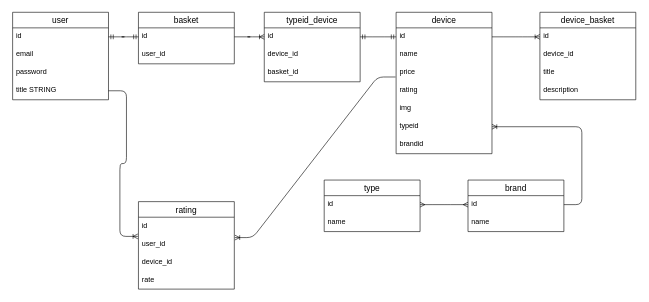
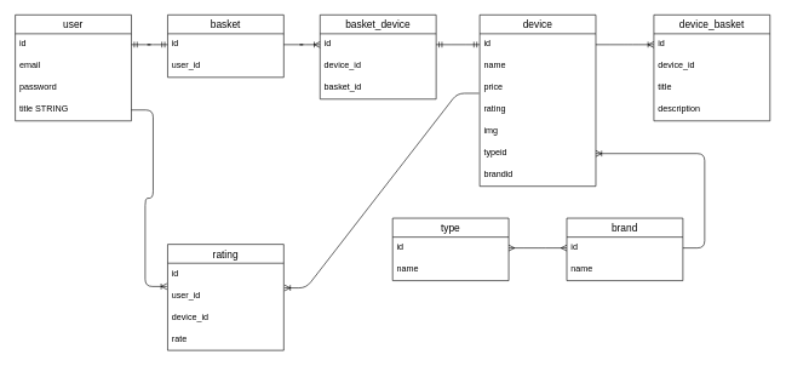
  <mxCell id="0" />
  <mxCell id="1" parent="0" />
  <mxCell id="2" value="user" style="swimlane;fontStyle=0;childLayout=stackLayout;horizontal=1;startSize=26;horizontalStack=0;resizeParent=1;resizeParentMax=0;resizeLast=0;collapsible=1;marginBottom=0;align=center;fontSize=14;" vertex="1" parent="1"><mxGeometry x="20" y="20" width="160" height="146" as="geometry" /></mxCell>
  <mxCell id="3" value="id" style="text;strokeColor=none;fillColor=none;spacingLeft=4;spacingRight=4;overflow=hidden;rotatable=0;points=[[0,0.5],[1,0.5]];portConstraint=eastwest;fontSize=12;" vertex="1" parent="2"><mxGeometry y="26" width="160" height="30" as="geometry" /></mxCell>
  <mxCell id="4" value="email" style="text;strokeColor=none;fillColor=none;spacingLeft=4;spacingRight=4;overflow=hidden;rotatable=0;points=[[0,0.5],[1,0.5]];portConstraint=eastwest;fontSize=12;" vertex="1" parent="2"><mxGeometry y="56" width="160" height="30" as="geometry" /></mxCell>
  <mxCell id="5" value="password" style="text;strokeColor=none;fillColor=none;spacingLeft=4;spacingRight=4;overflow=hidden;rotatable=0;points=[[0,0.5],[1,0.5]];portConstraint=eastwest;fontSize=12;" vertex="1" parent="2"><mxGeometry y="86" width="160" height="30" as="geometry" /></mxCell>
  <mxCell id="6" value="title STRING" style="text;strokeColor=none;fillColor=none;spacingLeft=4;spacingRight=4;overflow=hidden;rotatable=0;points=[[0,0.5],[1,0.5]];portConstraint=eastwest;fontSize=12;" vertex="1" parent="2"><mxGeometry y="116" width="160" height="30" as="geometry" /></mxCell>
  <mxCell id="7" value="basket" style="swimlane;fontStyle=0;childLayout=stackLayout;horizontal=1;startSize=26;horizontalStack=0;resizeParent=1;resizeParentMax=0;resizeLast=0;collapsible=1;marginBottom=0;align=center;fontSize=14;" vertex="1" parent="1"><mxGeometry x="230" y="20" width="160" height="86" as="geometry" /></mxCell>
  <mxCell id="8" value="id" style="text;strokeColor=none;fillColor=none;spacingLeft=4;spacingRight=4;overflow=hidden;rotatable=0;points=[[0,0.5],[1,0.5]];portConstraint=eastwest;fontSize=12;" vertex="1" parent="7"><mxGeometry y="26" width="160" height="30" as="geometry" /></mxCell>
  <mxCell id="9" value="user_id" style="text;strokeColor=none;fillColor=none;spacingLeft=4;spacingRight=4;overflow=hidden;rotatable=0;points=[[0,0.5],[1,0.5]];portConstraint=eastwest;fontSize=12;" vertex="1" parent="7"><mxGeometry y="56" width="160" height="30" as="geometry" /></mxCell>
  <mxCell id="10" value="" style="edgeStyle=entityRelationEdgeStyle;fontSize=12;html=1;endArrow=ERmandOne;startArrow=ERmandOne;exitX=1;exitY=0.5;exitDx=0;exitDy=0;" edge="1" parent="1" source="3" target="8"><mxGeometry width="100" height="100" relative="1" as="geometry"><mxPoint x="225" y="190" as="sourcePoint" /><mxPoint x="325" y="90" as="targetPoint" /></mxGeometry></mxCell>
  <mxCell id="11" value="device" style="swimlane;fontStyle=0;childLayout=stackLayout;horizontal=1;startSize=26;horizontalStack=0;resizeParent=1;resizeParentMax=0;resizeLast=0;collapsible=1;marginBottom=0;align=center;fontSize=14;" vertex="1" parent="1"><mxGeometry x="660" y="20" width="160" height="236" as="geometry" /></mxCell>
  <mxCell id="12" value="id" style="text;strokeColor=none;fillColor=none;spacingLeft=4;spacingRight=4;overflow=hidden;rotatable=0;points=[[0,0.5],[1,0.5]];portConstraint=eastwest;fontSize=12;" vertex="1" parent="11"><mxGeometry y="26" width="160" height="30" as="geometry" /></mxCell>
  <mxCell id="13" value="name" style="text;strokeColor=none;fillColor=none;spacingLeft=4;spacingRight=4;overflow=hidden;rotatable=0;points=[[0,0.5],[1,0.5]];portConstraint=eastwest;fontSize=12;" vertex="1" parent="11"><mxGeometry y="56" width="160" height="30" as="geometry" /></mxCell>
  <mxCell id="14" value="price" style="text;strokeColor=none;fillColor=none;spacingLeft=4;spacingRight=4;overflow=hidden;rotatable=0;points=[[0,0.5],[1,0.5]];portConstraint=eastwest;fontSize=12;" vertex="1" parent="11"><mxGeometry y="86" width="160" height="30" as="geometry" /></mxCell>
  <mxCell id="15" value="rating" style="text;strokeColor=none;fillColor=none;spacingLeft=4;spacingRight=4;overflow=hidden;rotatable=0;points=[[0,0.5],[1,0.5]];portConstraint=eastwest;fontSize=12;" vertex="1" parent="11"><mxGeometry y="116" width="160" height="30" as="geometry" /></mxCell>
  <mxCell id="16" value="img" style="text;strokeColor=none;fillColor=none;spacingLeft=4;spacingRight=4;overflow=hidden;rotatable=0;points=[[0,0.5],[1,0.5]];portConstraint=eastwest;fontSize=12;" vertex="1" parent="11"><mxGeometry y="146" width="160" height="30" as="geometry" /></mxCell>
  <mxCell id="17" value="typeid" style="text;strokeColor=none;fillColor=none;spacingLeft=4;spacingRight=4;overflow=hidden;rotatable=0;points=[[0,0.5],[1,0.5]];portConstraint=eastwest;fontSize=12;" vertex="1" parent="11"><mxGeometry y="176" width="160" height="30" as="geometry" /></mxCell>
  <mxCell id="18" value="brandid" style="text;strokeColor=none;fillColor=none;spacingLeft=4;spacingRight=4;overflow=hidden;rotatable=0;points=[[0,0.5],[1,0.5]];portConstraint=eastwest;fontSize=12;" vertex="1" parent="11"><mxGeometry y="206" width="160" height="30" as="geometry" /></mxCell>
  <mxCell id="19" value="type" style="swimlane;fontStyle=0;childLayout=stackLayout;horizontal=1;startSize=26;horizontalStack=0;resizeParent=1;resizeParentMax=0;resizeLast=0;collapsible=1;marginBottom=0;align=center;fontSize=14;" vertex="1" parent="1"><mxGeometry x="540" y="300" width="160" height="86" as="geometry" /></mxCell>
  <mxCell id="20" value="id" style="text;strokeColor=none;fillColor=none;spacingLeft=4;spacingRight=4;overflow=hidden;rotatable=0;points=[[0,0.5],[1,0.5]];portConstraint=eastwest;fontSize=12;" vertex="1" parent="19"><mxGeometry y="26" width="160" height="30" as="geometry" /></mxCell>
  <mxCell id="21" value="name" style="text;strokeColor=none;fillColor=none;spacingLeft=4;spacingRight=4;overflow=hidden;rotatable=0;points=[[0,0.5],[1,0.5]];portConstraint=eastwest;fontSize=12;" vertex="1" parent="19"><mxGeometry y="56" width="160" height="30" as="geometry" /></mxCell>
  <mxCell id="22" value="brand" style="swimlane;fontStyle=0;childLayout=stackLayout;horizontal=1;startSize=26;horizontalStack=0;resizeParent=1;resizeParentMax=0;resizeLast=0;collapsible=1;marginBottom=0;align=center;fontSize=14;" vertex="1" parent="1"><mxGeometry x="780" y="300" width="160" height="86" as="geometry" /></mxCell>
  <mxCell id="23" value="id" style="text;strokeColor=none;fillColor=none;spacingLeft=4;spacingRight=4;overflow=hidden;rotatable=0;points=[[0,0.5],[1,0.5]];portConstraint=eastwest;fontSize=12;" vertex="1" parent="22"><mxGeometry y="26" width="160" height="30" as="geometry" /></mxCell>
  <mxCell id="24" value="name" style="text;strokeColor=none;fillColor=none;spacingLeft=4;spacingRight=4;overflow=hidden;rotatable=0;points=[[0,0.5],[1,0.5]];portConstraint=eastwest;fontSize=12;" vertex="1" parent="22"><mxGeometry y="56" width="160" height="30" as="geometry" /></mxCell>
  <mxCell id="25" value="" style="edgeStyle=entityRelationEdgeStyle;fontSize=12;html=1;endArrow=ERoneToMany;" edge="1" parent="1" source="23" target="17"><mxGeometry width="100" height="100" relative="1" as="geometry"><mxPoint x="240" y="733" as="sourcePoint" /><mxPoint x="940" y="210" as="targetPoint" /></mxGeometry></mxCell>
  <mxCell id="26" value="" style="edgeStyle=entityRelationEdgeStyle;fontSize=12;html=1;endArrow=ERmany;startArrow=ERmany;entryX=0;entryY=0.5;entryDx=0;entryDy=0;" edge="1" parent="1" source="20" target="23"><mxGeometry width="100" height="100" relative="1" as="geometry"><mxPoint x="400" y="780" as="sourcePoint" /><mxPoint x="780" y="371" as="targetPoint" /></mxGeometry></mxCell>
  <mxCell id="27" value="device_basket" style="swimlane;fontStyle=0;childLayout=stackLayout;horizontal=1;startSize=26;horizontalStack=0;resizeParent=1;resizeParentMax=0;resizeLast=0;collapsible=1;marginBottom=0;align=center;fontSize=14;" vertex="1" parent="1"><mxGeometry x="900" y="20" width="160" height="146" as="geometry" /></mxCell>
  <mxCell id="28" value="id" style="text;strokeColor=none;fillColor=none;spacingLeft=4;spacingRight=4;overflow=hidden;rotatable=0;points=[[0,0.5],[1,0.5]];portConstraint=eastwest;fontSize=12;" vertex="1" parent="27"><mxGeometry y="26" width="160" height="30" as="geometry" /></mxCell>
  <mxCell id="29" value="device_id" style="text;strokeColor=none;fillColor=none;spacingLeft=4;spacingRight=4;overflow=hidden;rotatable=0;points=[[0,0.5],[1,0.5]];portConstraint=eastwest;fontSize=12;" vertex="1" parent="27"><mxGeometry y="56" width="160" height="30" as="geometry" /></mxCell>
  <mxCell id="30" value="title" style="text;strokeColor=none;fillColor=none;spacingLeft=4;spacingRight=4;overflow=hidden;rotatable=0;points=[[0,0.5],[1,0.5]];portConstraint=eastwest;fontSize=12;" vertex="1" parent="27"><mxGeometry y="86" width="160" height="30" as="geometry" /></mxCell>
  <mxCell id="31" value="description" style="text;strokeColor=none;fillColor=none;spacingLeft=4;spacingRight=4;overflow=hidden;rotatable=0;points=[[0,0.5],[1,0.5]];portConstraint=eastwest;fontSize=12;" vertex="1" parent="27"><mxGeometry y="116" width="160" height="30" as="geometry" /></mxCell>
  <mxCell id="32" value="" style="edgeStyle=entityRelationEdgeStyle;fontSize=12;html=1;endArrow=ERoneToMany;exitX=1;exitY=0.5;exitDx=0;exitDy=0;entryX=0;entryY=0.5;entryDx=0;entryDy=0;" edge="1" parent="1" source="12" target="28"><mxGeometry width="100" height="100" relative="1" as="geometry"><mxPoint x="550" y="370" as="sourcePoint" /><mxPoint x="650" y="270" as="targetPoint" /></mxGeometry></mxCell>
- <mxCell id="33" value="typeid_device" style="swimlane;fontStyle=0;childLayout=stackLayout;horizontal=1;startSize=26;horizontalStack=0;resizeParent=1;resizeParentMax=0;resizeLast=0;collapsible=1;marginBottom=0;align=center;fontSize=14;" vertex="1" parent="1"><mxGeometry x="440" y="20" width="160" height="116" as="geometry" /></mxCell>
+ <mxCell id="33" value="basket_device" style="swimlane;fontStyle=0;childLayout=stackLayout;horizontal=1;startSize=26;horizontalStack=0;resizeParent=1;resizeParentMax=0;resizeLast=0;collapsible=1;marginBottom=0;align=center;fontSize=14;" vertex="1" parent="1"><mxGeometry x="440" y="20" width="160" height="116" as="geometry" /></mxCell>
  <mxCell id="34" value="id" style="text;strokeColor=none;fillColor=none;spacingLeft=4;spacingRight=4;overflow=hidden;rotatable=0;points=[[0,0.5],[1,0.5]];portConstraint=eastwest;fontSize=12;" vertex="1" parent="33"><mxGeometry y="26" width="160" height="30" as="geometry" /></mxCell>
  <mxCell id="35" value="device_id" style="text;strokeColor=none;fillColor=none;spacingLeft=4;spacingRight=4;overflow=hidden;rotatable=0;points=[[0,0.5],[1,0.5]];portConstraint=eastwest;fontSize=12;" vertex="1" parent="33"><mxGeometry y="56" width="160" height="30" as="geometry" /></mxCell>
  <mxCell id="36" value="basket_id" style="text;strokeColor=none;fillColor=none;spacingLeft=4;spacingRight=4;overflow=hidden;rotatable=0;points=[[0,0.5],[1,0.5]];portConstraint=eastwest;fontSize=12;" vertex="1" parent="33"><mxGeometry y="86" width="160" height="30" as="geometry" /></mxCell>
  <mxCell id="37" value="" style="edgeStyle=entityRelationEdgeStyle;fontSize=12;html=1;endArrow=ERoneToMany;entryX=0;entryY=0.5;entryDx=0;entryDy=0;" edge="1" parent="1" source="8" target="34"><mxGeometry width="100" height="100" relative="1" as="geometry"><mxPoint x="480" y="120" as="sourcePoint" /><mxPoint x="580" y="20" as="targetPoint" /></mxGeometry></mxCell>
  <mxCell id="38" value="" style="edgeStyle=entityRelationEdgeStyle;fontSize=12;html=1;endArrow=ERmandOne;startArrow=ERmandOne;exitX=0;exitY=0.5;exitDx=0;exitDy=0;" edge="1" parent="1" source="12" target="34"><mxGeometry width="100" height="100" relative="1" as="geometry"><mxPoint x="650" y="70" as="sourcePoint" /><mxPoint x="600" y="190" as="targetPoint" /></mxGeometry></mxCell>
  <mxCell id="39" value="rating" style="swimlane;fontStyle=0;childLayout=stackLayout;horizontal=1;startSize=26;horizontalStack=0;resizeParent=1;resizeParentMax=0;resizeLast=0;collapsible=1;marginBottom=0;align=center;fontSize=14;" vertex="1" parent="1"><mxGeometry x="230" y="336" width="160" height="146" as="geometry" /></mxCell>
  <mxCell id="40" value="id" style="text;strokeColor=none;fillColor=none;spacingLeft=4;spacingRight=4;overflow=hidden;rotatable=0;points=[[0,0.5],[1,0.5]];portConstraint=eastwest;fontSize=12;" vertex="1" parent="39"><mxGeometry y="26" width="160" height="30" as="geometry" /></mxCell>
  <mxCell id="41" value="user_id" style="text;strokeColor=none;fillColor=none;spacingLeft=4;spacingRight=4;overflow=hidden;rotatable=0;points=[[0,0.5],[1,0.5]];portConstraint=eastwest;fontSize=12;" vertex="1" parent="39"><mxGeometry y="56" width="160" height="30" as="geometry" /></mxCell>
  <mxCell id="42" value="device_id" style="text;strokeColor=none;fillColor=none;spacingLeft=4;spacingRight=4;overflow=hidden;rotatable=0;points=[[0,0.5],[1,0.5]];portConstraint=eastwest;fontSize=12;" vertex="1" parent="39"><mxGeometry y="86" width="160" height="30" as="geometry" /></mxCell>
  <mxCell id="43" value="rate" style="text;strokeColor=none;fillColor=none;spacingLeft=4;spacingRight=4;overflow=hidden;rotatable=0;points=[[0,0.5],[1,0.5]];portConstraint=eastwest;fontSize=12;" vertex="1" parent="39"><mxGeometry y="116" width="160" height="30" as="geometry" /></mxCell>
  <mxCell id="44" value="" style="edgeStyle=entityRelationEdgeStyle;fontSize=12;html=1;endArrow=ERoneToMany;entryX=-0.006;entryY=1.067;entryDx=0;entryDy=0;entryPerimeter=0;" edge="1" parent="1" source="6" target="40"><mxGeometry width="100" height="100" relative="1" as="geometry"><mxPoint x="100" y="300" as="sourcePoint" /><mxPoint x="220" y="390" as="targetPoint" /></mxGeometry></mxCell>
  <mxCell id="45" value="" style="edgeStyle=entityRelationEdgeStyle;fontSize=12;html=1;endArrow=ERoneToMany;exitX=-0.006;exitY=0.733;exitDx=0;exitDy=0;exitPerimeter=0;entryX=1.006;entryY=0.133;entryDx=0;entryDy=0;entryPerimeter=0;" edge="1" parent="1" source="14" target="41"><mxGeometry width="100" height="100" relative="1" as="geometry"><mxPoint x="360" y="420" as="sourcePoint" /><mxPoint x="460" y="320" as="targetPoint" /></mxGeometry></mxCell>
